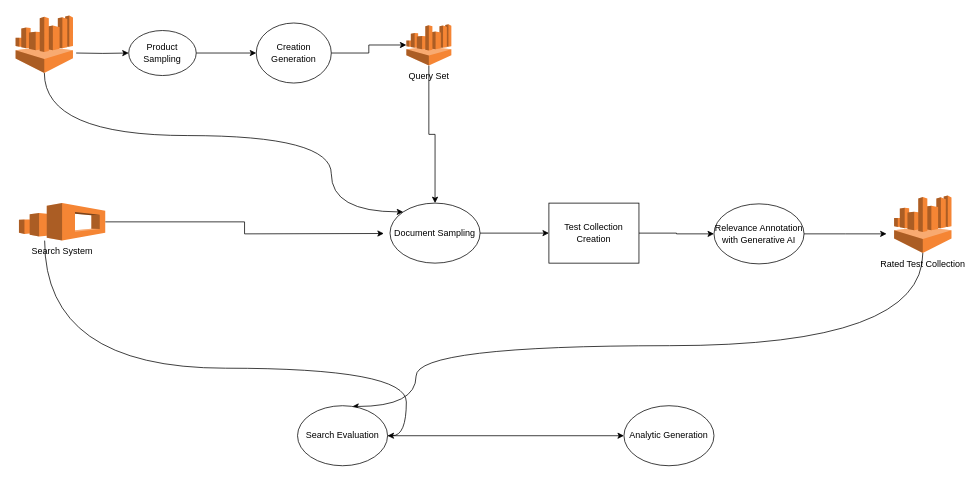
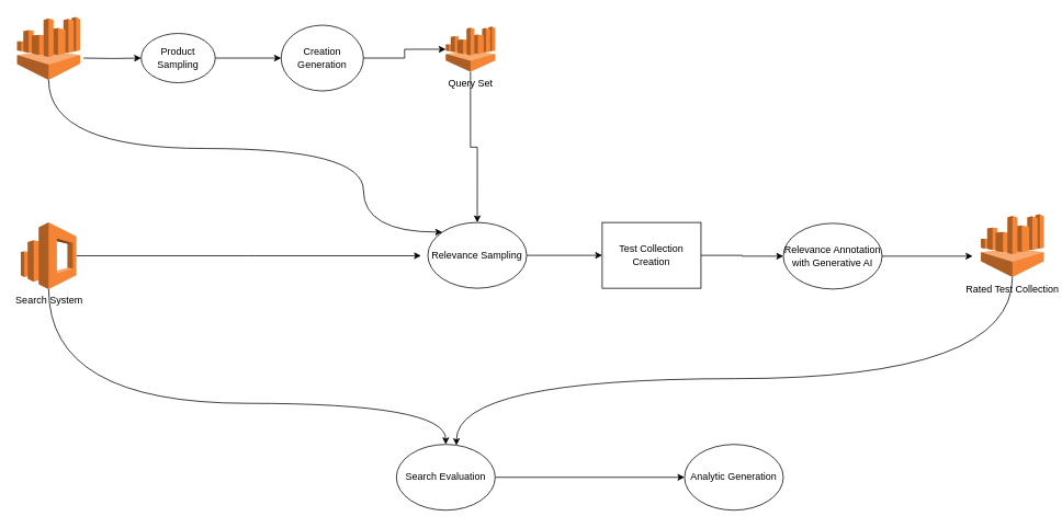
  <mxCell id="0" />
  <mxCell id="1" parent="0" />
  <mxCell id="2" style="edgeStyle=orthogonalEdgeStyle;rounded=0;orthogonalLoop=1;jettySize=auto;html=1;exitX=1;exitY=0.5;exitDx=0;exitDy=0;exitPerimeter=0;entryX=0;entryY=0.5;entryDx=0;entryDy=0;" edge="1" parent="1" target="4"><mxGeometry relative="1" as="geometry"><mxPoint x="101" y="70" as="sourcePoint" /></mxGeometry></mxCell>
  <mxCell id="3" style="edgeStyle=orthogonalEdgeStyle;rounded=0;orthogonalLoop=1;jettySize=auto;html=1;entryX=0;entryY=0.5;entryDx=0;entryDy=0;" edge="1" parent="1" source="4" target="6"><mxGeometry relative="1" as="geometry" /></mxCell>
  <mxCell id="4" value="Product Sampling" style="ellipse;whiteSpace=wrap;html=1;" vertex="1" parent="1"><mxGeometry x="171" y="40" width="90" height="60" as="geometry" /></mxCell>
  <mxCell id="5" style="edgeStyle=orthogonalEdgeStyle;rounded=0;orthogonalLoop=1;jettySize=auto;html=1;" edge="1" parent="1" source="6" target="13"><mxGeometry relative="1" as="geometry" /></mxCell>
  <mxCell id="6" value="Creation Generation" style="ellipse;whiteSpace=wrap;html=1;" vertex="1" parent="1"><mxGeometry x="341" y="30" width="100" height="80" as="geometry" /></mxCell>
  <mxCell id="7" style="edgeStyle=orthogonalEdgeStyle;rounded=0;orthogonalLoop=1;jettySize=auto;html=1;" edge="1" parent="1" source="9"><mxGeometry relative="1" as="geometry"><mxPoint x="511" y="310.5" as="targetPoint" /></mxGeometry></mxCell>
  <mxCell id="8" style="edgeStyle=orthogonalEdgeStyle;rounded=0;orthogonalLoop=1;jettySize=auto;html=1;curved=1;" edge="1" parent="1" source="9" target="23"><mxGeometry relative="1" as="geometry"><Array as="points"><mxPoint x="59" y="490" /><mxPoint x="541" y="490" /></Array></mxGeometry></mxCell>
- <mxCell id="9" value="Search System" style="outlineConnect=0;dashed=0;verticalLabelPosition=bottom;verticalAlign=top;align=center;html=1;shape=mxgraph.aws3.elasticsearch_service;fillColor=#F58534;gradientColor=none;" vertex="1" parent="1"><mxGeometry x="24.75" y="270" width="115" height="50" as="geometry" /></mxCell>
+ <mxCell id="9" value="Search System" style="outlineConnect=0;dashed=0;verticalLabelPosition=bottom;verticalAlign=top;align=center;html=1;shape=mxgraph.aws3.elasticsearch_service;fillColor=#F58534;gradientColor=none;" vertex="1" parent="1"><mxGeometry x="24.75" y="270" width="67.5" height="81" as="geometry" /></mxCell>
  <mxCell id="10" style="edgeStyle=orthogonalEdgeStyle;rounded=0;orthogonalLoop=1;jettySize=auto;html=1;entryX=0;entryY=0;entryDx=0;entryDy=0;curved=1;" edge="1" parent="1" source="11" target="15"><mxGeometry relative="1" as="geometry"><Array as="points"><mxPoint x="59" y="180" /><mxPoint x="441" y="180" /><mxPoint x="441" y="282" /></Array></mxGeometry></mxCell>
  <mxCell id="11" value="" style="outlineConnect=0;dashed=0;verticalLabelPosition=bottom;verticalAlign=top;align=center;html=1;shape=mxgraph.aws3.athena;fillColor=#F58534;gradientColor=none;" vertex="1" parent="1"><mxGeometry x="20.25" y="20" width="76.5" height="76.5" as="geometry" /></mxCell>
  <mxCell id="12" style="edgeStyle=orthogonalEdgeStyle;rounded=0;orthogonalLoop=1;jettySize=auto;html=1;" edge="1" parent="1" source="13" target="15"><mxGeometry relative="1" as="geometry" /></mxCell>
  <mxCell id="13" value="Query Set" style="outlineConnect=0;dashed=0;verticalLabelPosition=bottom;verticalAlign=top;align=center;html=1;shape=mxgraph.aws3.athena;fillColor=#F58534;gradientColor=none;" vertex="1" parent="1"><mxGeometry x="541" y="31.75" width="60" height="55" as="geometry" /></mxCell>
  <mxCell id="14" style="edgeStyle=orthogonalEdgeStyle;rounded=0;orthogonalLoop=1;jettySize=auto;html=1;" edge="1" parent="1" source="15" target="17"><mxGeometry relative="1" as="geometry" /></mxCell>
- <mxCell id="15" value="Document Sampling" style="ellipse;whiteSpace=wrap;html=1;" vertex="1" parent="1"><mxGeometry x="519.25" y="270" width="120" height="80" as="geometry" /></mxCell>
+ <mxCell id="15" value="Relevance Sampling" style="ellipse;whiteSpace=wrap;html=1;" vertex="1" parent="1"><mxGeometry x="519.25" y="270" width="120" height="80" as="geometry" /></mxCell>
  <mxCell id="16" style="edgeStyle=orthogonalEdgeStyle;rounded=0;orthogonalLoop=1;jettySize=auto;html=1;entryX=0;entryY=0.5;entryDx=0;entryDy=0;" edge="1" parent="1" source="17" target="19"><mxGeometry relative="1" as="geometry" /></mxCell>
  <mxCell id="17" value="Test Collection Creation" style="whiteSpace=wrap;html=1;rounded=0;" vertex="1" parent="1"><mxGeometry x="731" y="270" width="120" height="80" as="geometry" /></mxCell>
  <mxCell id="18" style="edgeStyle=orthogonalEdgeStyle;rounded=0;orthogonalLoop=1;jettySize=auto;html=1;" edge="1" parent="1" source="19"><mxGeometry relative="1" as="geometry"><mxPoint x="1181" y="311" as="targetPoint" /></mxGeometry></mxCell>
  <mxCell id="19" value="Relevance Annotation with Generative AI" style="ellipse;whiteSpace=wrap;html=1;" vertex="1" parent="1"><mxGeometry x="951" y="271" width="120" height="80" as="geometry" /></mxCell>
  <mxCell id="20" style="edgeStyle=orthogonalEdgeStyle;rounded=0;orthogonalLoop=1;jettySize=auto;html=1;entryX=0.608;entryY=0.013;entryDx=0;entryDy=0;entryPerimeter=0;curved=1;" edge="1" parent="1" source="21" target="23"><mxGeometry relative="1" as="geometry"><Array as="points"><mxPoint x="1229" y="460" /><mxPoint x="554" y="460" /></Array></mxGeometry></mxCell>
  <mxCell id="21" value="Rated Test Collection" style="outlineConnect=0;dashed=0;verticalLabelPosition=bottom;verticalAlign=top;align=center;html=1;shape=mxgraph.aws3.athena;fillColor=#F58534;gradientColor=none;" vertex="1" parent="1"><mxGeometry x="1191" y="260" width="76.5" height="76.5" as="geometry" /></mxCell>
  <mxCell id="22" style="edgeStyle=orthogonalEdgeStyle;rounded=0;orthogonalLoop=1;jettySize=auto;html=1;entryX=0;entryY=0.5;entryDx=0;entryDy=0;" edge="1" parent="1" source="23" target="24"><mxGeometry relative="1" as="geometry" /></mxCell>
- <mxCell id="23" value="Search Evaluation" style="ellipse;whiteSpace=wrap;html=1;" vertex="1" parent="1"><mxGeometry x="396" y="540" width="120" height="80" as="geometry" /></mxCell>
+ <mxCell id="23" value="Search Evaluation" style="ellipse;whiteSpace=wrap;html=1;" vertex="1" parent="1"><mxGeometry x="481" y="540" width="120" height="80" as="geometry" /></mxCell>
  <mxCell id="24" value="Analytic Generation" style="ellipse;whiteSpace=wrap;html=1;" vertex="1" parent="1"><mxGeometry x="831" y="540" width="120" height="80" as="geometry" /></mxCell>
